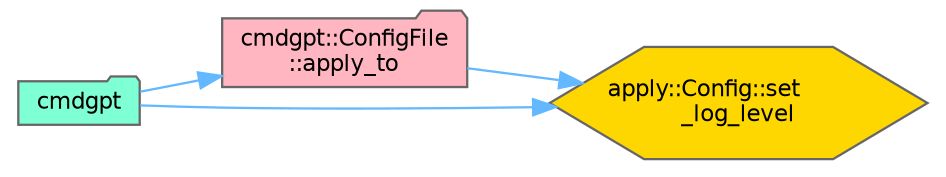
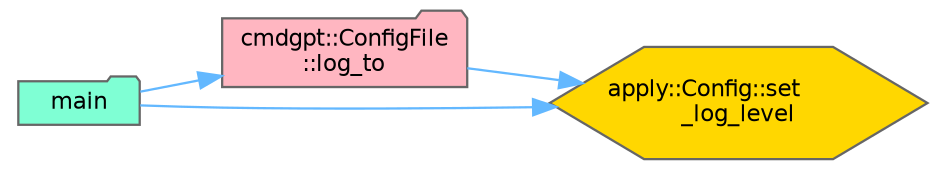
  digraph {
    rankdir=RL
    node [color=grey40 fontname=Helvetica fontsize=10 shape=folder style=filled]
    edge [color=steelblue1 dir=back fontname=Helvetica fontsize=10 labelfontname=Helvetica labelfontsize=10 style=solid]
    n1 [color=gray40 fillcolor=gold fontcolor=black height=0.2 label="apply::Config::set\l_log_level" shape=hexagon width=0.4]
-   n2 [fillcolor=lightpink height=0.2 label="cmdgpt::ConfigFile\l::apply_to" width=0.4]
-   n3 [fillcolor=aquamarine height=0.2 label=cmdgpt width=0.4]
+   n2 [fillcolor=lightpink height=0.2 label="cmdgpt::ConfigFile\l::log_to" width=0.4]
+   n3 [fillcolor=aquamarine height=0.2 label=main width=0.4]
    n1 -> n2
    n1 -> n3
    n2 -> n3
  }
